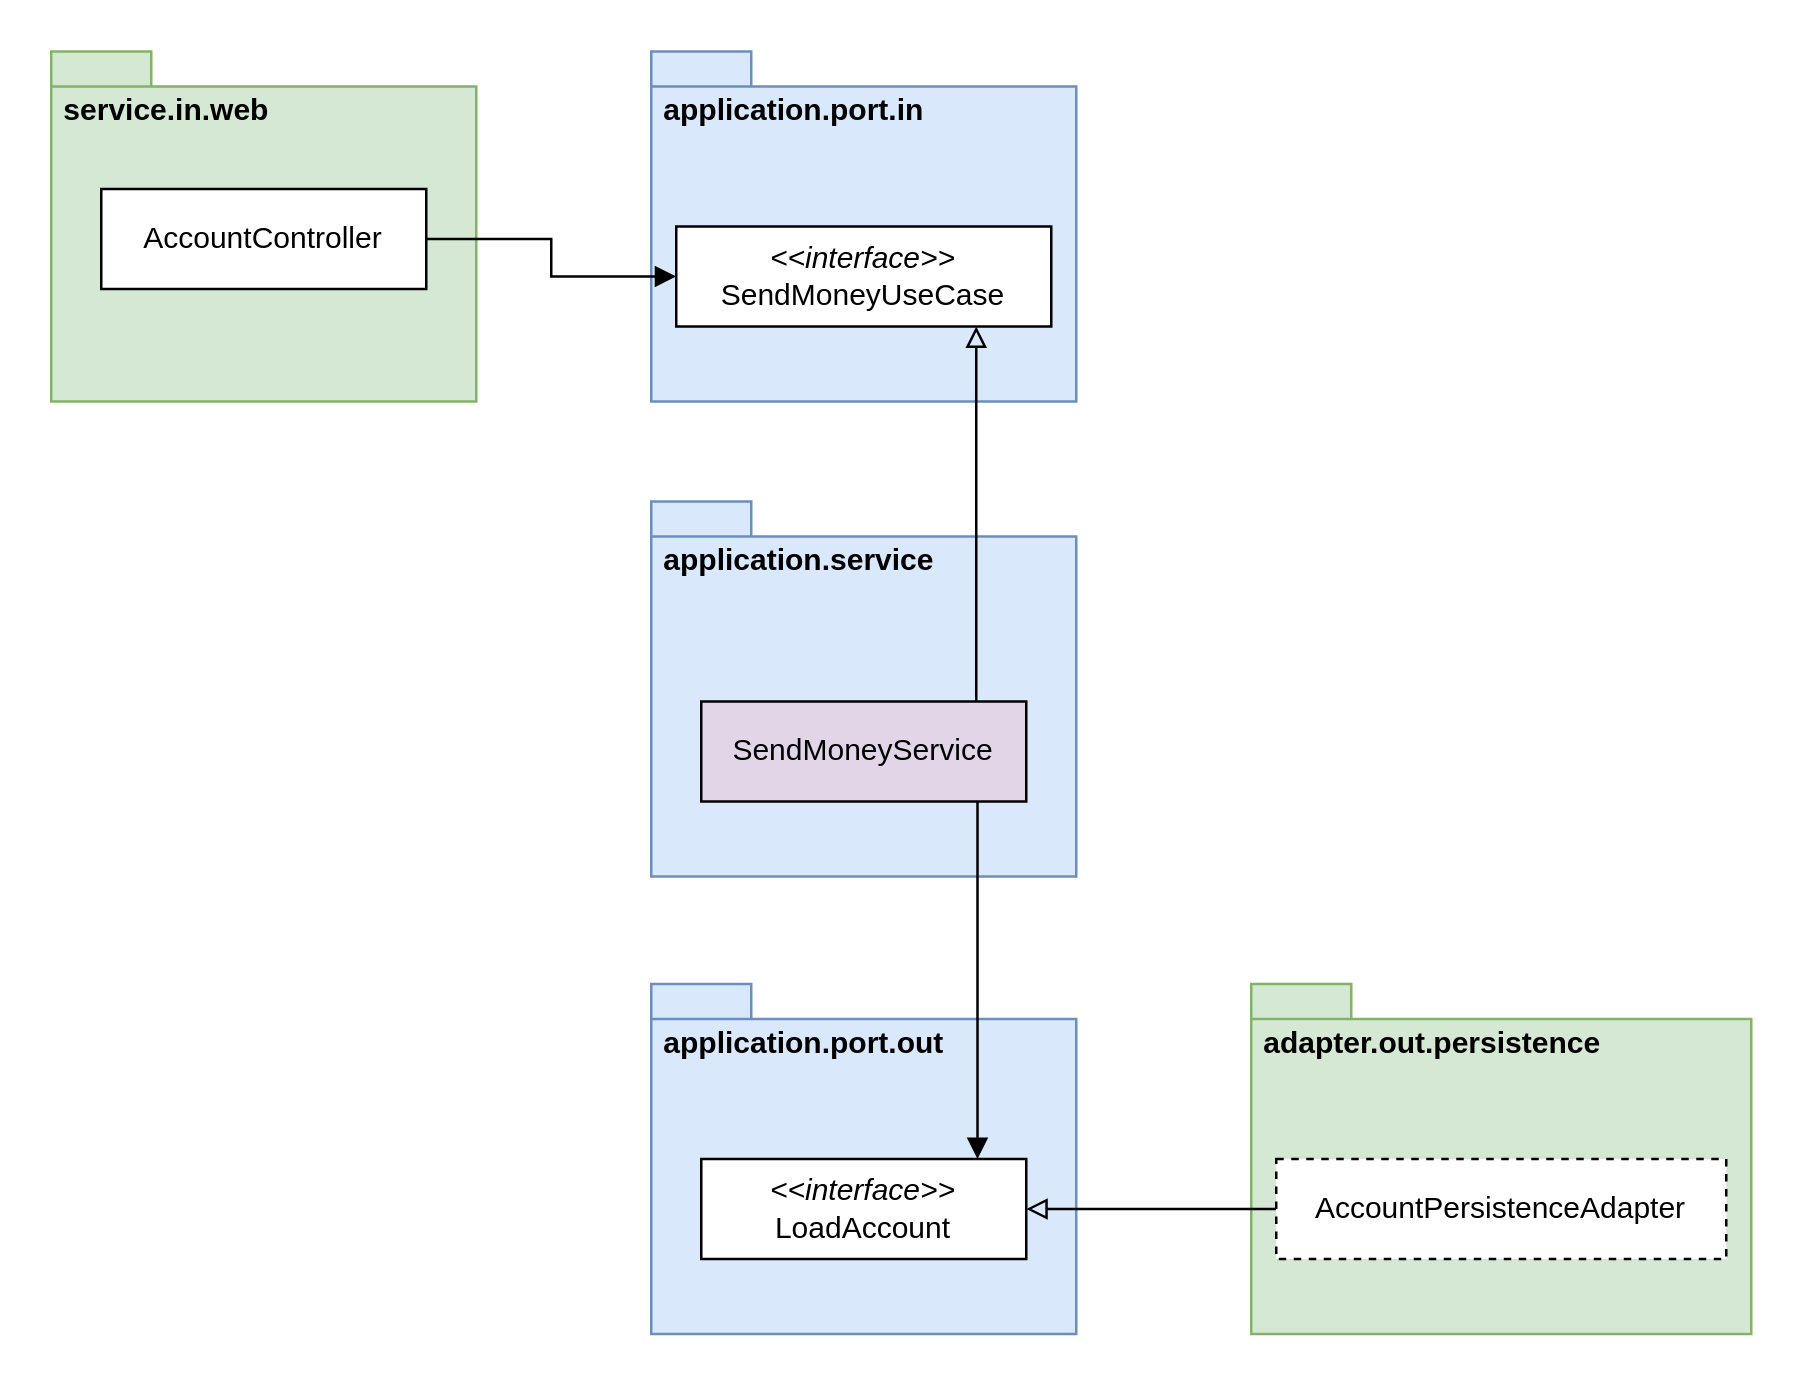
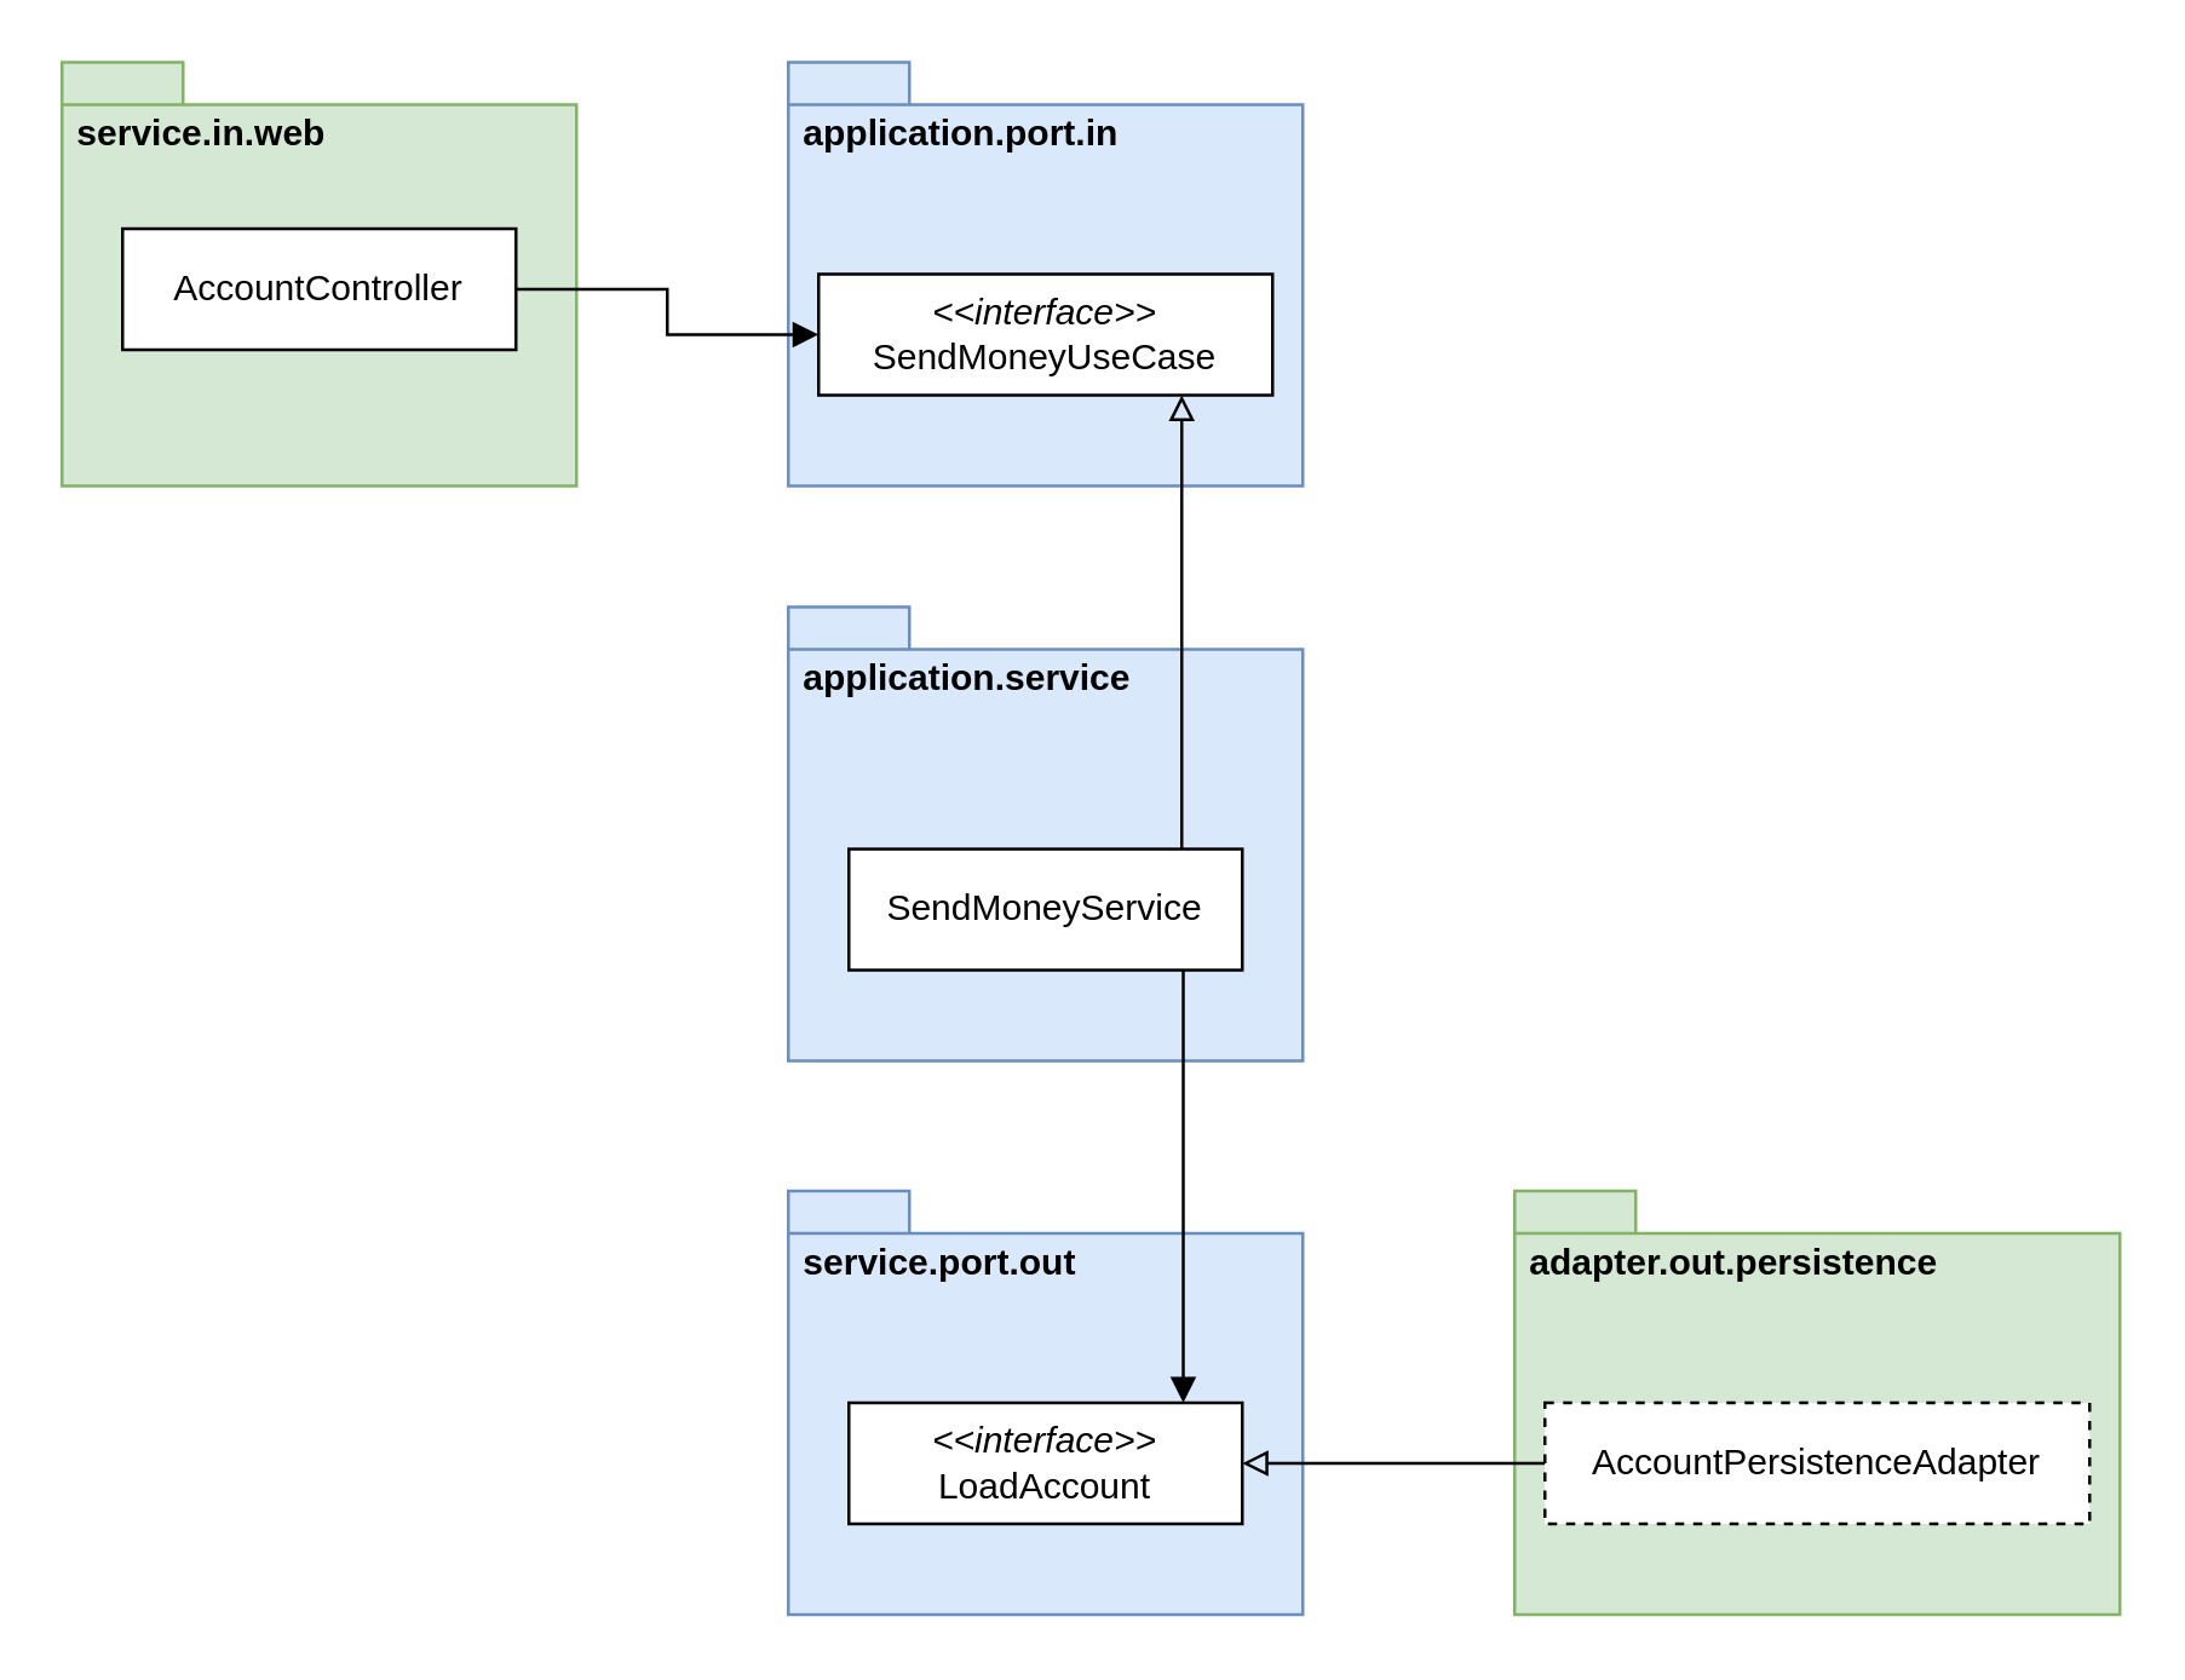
  <mxCell id="0" />
  <mxCell id="1" parent="0" />
  <mxCell id="2" value="&amp;nbsp;service.in.web" style="shape=folder;fontStyle=1;spacingTop=10;tabWidth=40;tabHeight=14;tabPosition=left;html=1;whiteSpace=wrap;verticalAlign=top;align=left;fillColor=#d5e8d4;strokeColor=#82b366;" vertex="1" parent="1"><mxGeometry x="20" y="20" width="170" height="140" as="geometry" /></mxCell>
  <mxCell id="3" value="&amp;nbsp;application.port.in" style="shape=folder;fontStyle=1;spacingTop=10;tabWidth=40;tabHeight=14;tabPosition=left;html=1;whiteSpace=wrap;verticalAlign=top;align=left;fillColor=#dae8fc;strokeColor=#6c8ebf;" vertex="1" parent="1"><mxGeometry x="260" y="20" width="170" height="140" as="geometry" /></mxCell>
  <mxCell id="4" value="&amp;nbsp;application.service" style="shape=folder;fontStyle=1;spacingTop=10;tabWidth=40;tabHeight=14;tabPosition=left;html=1;whiteSpace=wrap;verticalAlign=top;align=left;fillColor=#dae8fc;strokeColor=#6c8ebf;" vertex="1" parent="1"><mxGeometry x="260" y="200" width="170" height="150" as="geometry" /></mxCell>
- <mxCell id="5" value="&amp;nbsp;application.port.out" style="shape=folder;fontStyle=1;spacingTop=10;tabWidth=40;tabHeight=14;tabPosition=left;html=1;whiteSpace=wrap;verticalAlign=top;align=left;fillColor=#dae8fc;strokeColor=#6c8ebf;" vertex="1" parent="1"><mxGeometry x="260" y="393" width="170" height="140" as="geometry" /></mxCell>
+ <mxCell id="5" value="&amp;nbsp;service.port.out" style="shape=folder;fontStyle=1;spacingTop=10;tabWidth=40;tabHeight=14;tabPosition=left;html=1;whiteSpace=wrap;verticalAlign=top;align=left;fillColor=#dae8fc;strokeColor=#6c8ebf;" vertex="1" parent="1"><mxGeometry x="260" y="393" width="170" height="140" as="geometry" /></mxCell>
  <mxCell id="6" value="&amp;nbsp;adapter.out.persistence" style="shape=folder;fontStyle=1;spacingTop=10;tabWidth=40;tabHeight=14;tabPosition=left;html=1;whiteSpace=wrap;verticalAlign=top;align=left;fillColor=#d5e8d4;strokeColor=#82b366;" vertex="1" parent="1"><mxGeometry x="500" y="393" width="200" height="140" as="geometry" /></mxCell>
  <mxCell id="7" style="edgeStyle=orthogonalEdgeStyle;rounded=0;orthogonalLoop=1;jettySize=auto;html=1;entryX=1;entryY=0.5;entryDx=0;entryDy=0;endArrow=block;endFill=0;" edge="1" parent="1" source="8" target="15"><mxGeometry relative="1" as="geometry" /></mxCell>
  <mxCell id="8" value="AccountPersistenceAdapter" style="rounded=0;whiteSpace=wrap;html=1;dashed=1;" vertex="1" parent="1"><mxGeometry x="510" y="463" width="180" height="40" as="geometry" /></mxCell>
  <mxCell id="9" style="edgeStyle=orthogonalEdgeStyle;rounded=0;orthogonalLoop=1;jettySize=auto;html=1;entryX=0;entryY=0.5;entryDx=0;entryDy=0;endArrow=block;endFill=1;" edge="1" parent="1" source="10" target="11"><mxGeometry relative="1" as="geometry" /></mxCell>
  <mxCell id="10" value="AccountController" style="rounded=0;whiteSpace=wrap;html=1;" vertex="1" parent="1"><mxGeometry x="40" y="75" width="130" height="40" as="geometry" /></mxCell>
  <mxCell id="11" value="&lt;div&gt;&lt;i&gt;&amp;lt;&amp;lt;interface&amp;gt;&amp;gt;&lt;/i&gt;&lt;/div&gt;SendMoneyUseCase" style="rounded=0;whiteSpace=wrap;html=1;" vertex="1" parent="1"><mxGeometry x="270" y="90" width="150" height="40" as="geometry" /></mxCell>
  <mxCell id="12" style="edgeStyle=orthogonalEdgeStyle;rounded=0;orthogonalLoop=1;jettySize=auto;html=1;exitX=0.75;exitY=1;exitDx=0;exitDy=0;entryX=0.75;entryY=0;entryDx=0;entryDy=0;endArrow=block;endFill=1;" edge="1" parent="1"><mxGeometry relative="1" as="geometry"><mxPoint x="390.5" y="320" as="sourcePoint" /><mxPoint x="390.5" y="463" as="targetPoint" /></mxGeometry></mxCell>
  <mxCell id="13" style="edgeStyle=orthogonalEdgeStyle;rounded=0;orthogonalLoop=1;jettySize=auto;html=1;entryX=0.5;entryY=1;entryDx=0;entryDy=0;endArrow=block;endFill=0;" edge="1" parent="1"><mxGeometry relative="1" as="geometry"><mxPoint x="390" y="280" as="sourcePoint" /><mxPoint x="390" y="130" as="targetPoint" /></mxGeometry></mxCell>
- <mxCell id="14" value="SendMoneyService" style="rounded=0;whiteSpace=wrap;html=1;fillColor=#e1d5e7;" vertex="1" parent="1"><mxGeometry x="280" y="280" width="130" height="40" as="geometry" /></mxCell>
+ <mxCell id="14" value="SendMoneyService" style="rounded=0;whiteSpace=wrap;html=1;" vertex="1" parent="1"><mxGeometry x="280" y="280" width="130" height="40" as="geometry" /></mxCell>
  <mxCell id="15" value="&lt;div&gt;&lt;i&gt;&amp;lt;&amp;lt;interface&amp;gt;&amp;gt;&lt;/i&gt;&lt;/div&gt;LoadAccount" style="rounded=0;whiteSpace=wrap;html=1;" vertex="1" parent="1"><mxGeometry x="280" y="463" width="130" height="40" as="geometry" /></mxCell>
